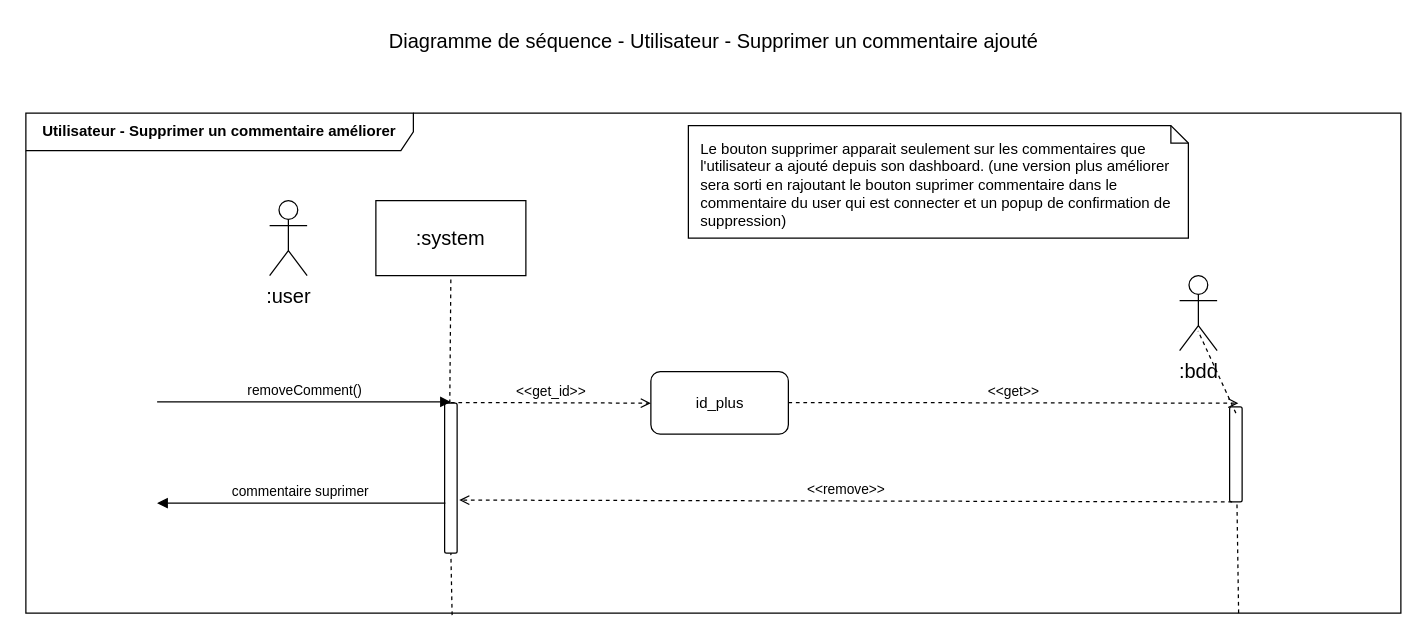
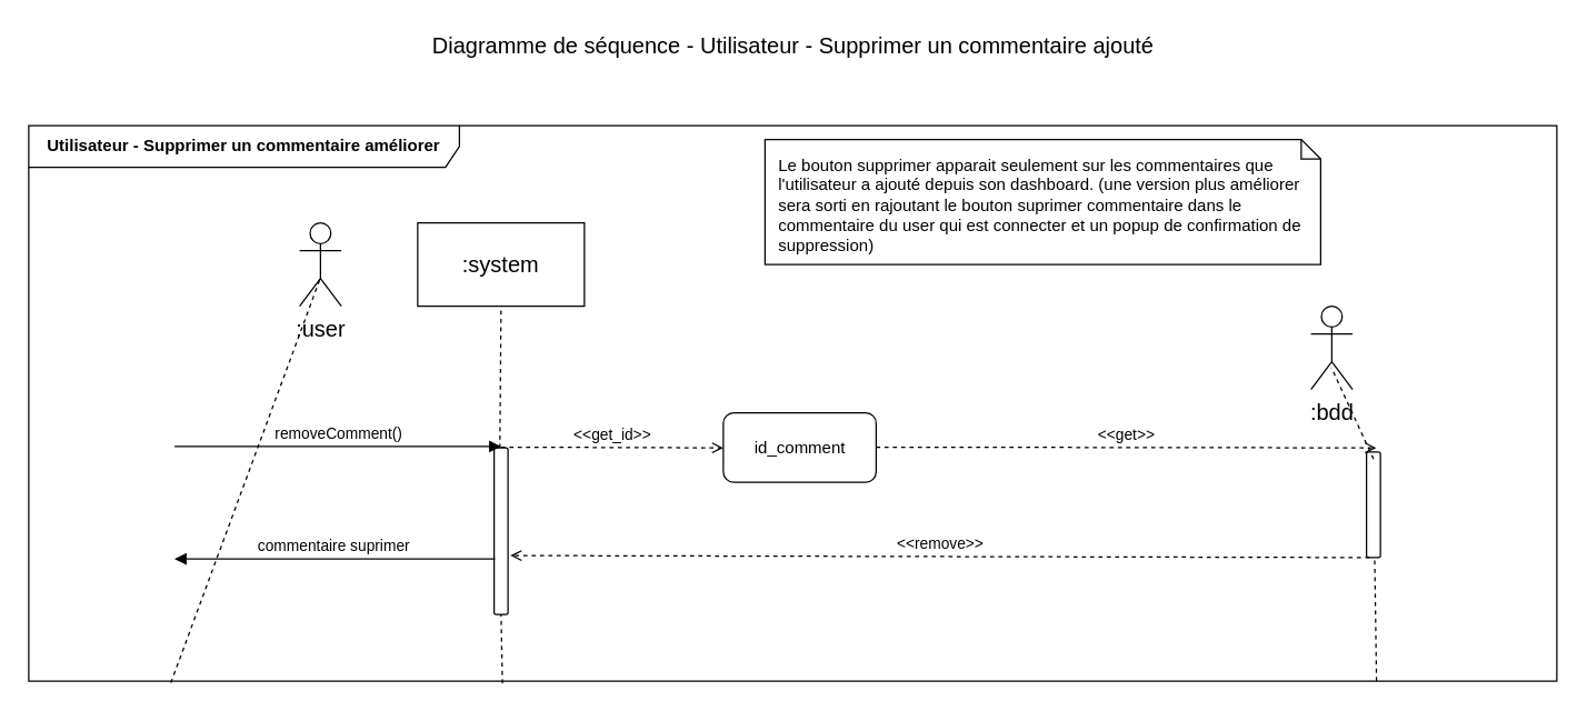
  <mxCell id="0" />
  <mxCell id="1" parent="0" />
  <mxCell id="2" value="Utilisateur - Supprimer un commentaire améliorer" style="shape=umlFrame;whiteSpace=wrap;html=1;width=310;height=30;fontStyle=1;labelBackgroundColor=#ffffff;labelBorderColor=none;gradientColor=none;swimlaneFillColor=none;shadow=0;strokeColor=#000000;" parent="1" vertex="1"><mxGeometry x="20" y="90" width="1100" height="400" as="geometry" /></mxCell>
  <mxCell id="3" value=":bdd" style="shape=umlActor;verticalLabelPosition=bottom;labelBackgroundColor=#ffffff;verticalAlign=top;html=1;shadow=0;strokeColor=#000000;gradientColor=none;fontSize=16;align=center;" parent="2" vertex="1"><mxGeometry x="923" y="130" width="30" height="60" as="geometry" /></mxCell>
  <mxCell id="4" value="Diagramme de séquence - Utilisateur - Supprimer un commentaire ajouté" style="text;html=1;resizable=0;points=[];autosize=1;align=center;verticalAlign=top;spacingTop=-4;fontSize=16;" parent="1" vertex="1"><mxGeometry x="305" y="20" width="530" height="20" as="geometry" /></mxCell>
  <mxCell id="5" value=":user" style="shape=umlActor;verticalLabelPosition=bottom;labelBackgroundColor=#ffffff;verticalAlign=top;html=1;shadow=0;strokeColor=#000000;gradientColor=none;fontSize=16;align=center;" parent="1" vertex="1"><mxGeometry x="215" y="160" width="30" height="60" as="geometry" /></mxCell>
  <mxCell id="6" value=":system" style="whiteSpace=wrap;html=1;shadow=0;labelBackgroundColor=#ffffff;strokeColor=#000000;gradientColor=none;fontSize=16;align=center;rounded=0;" parent="1" vertex="1"><mxGeometry x="300" y="160" width="120" height="60" as="geometry" /></mxCell>
+ <mxCell id="7" value="" style="endArrow=none;dashed=1;html=1;fontSize=16;entryX=0.482;entryY=0.683;entryDx=0;entryDy=0;entryPerimeter=0;exitX=0.093;exitY=1.003;exitDx=0;exitDy=0;exitPerimeter=0;" parent="1" source="2" target="5" edge="1"><mxGeometry width="50" height="50" relative="1" as="geometry"><mxPoint x="124" y="562" as="sourcePoint" /><mxPoint x="70" y="580" as="targetPoint" /></mxGeometry></mxCell>
  <mxCell id="8" value="" style="endArrow=none;dashed=1;html=1;fontSize=16;entryX=0.5;entryY=1;entryDx=0;entryDy=0;exitX=0.31;exitY=1;exitDx=0;exitDy=0;exitPerimeter=0;" parent="1" source="11" target="6" edge="1"><mxGeometry width="50" height="50" relative="1" as="geometry"><mxPoint x="131.2" y="612.88" as="sourcePoint" /><mxPoint x="360" y="261" as="targetPoint" /></mxGeometry></mxCell>
- <mxCell id="9" value="id_plus" style="html=1;gradientColor=none;rounded=1;" parent="1" vertex="1"><mxGeometry x="520" y="296.794" width="110" height="50" as="geometry" /></mxCell>
+ <mxCell id="9" value="id_comment" style="html=1;gradientColor=none;rounded=1;" parent="1" vertex="1"><mxGeometry x="520" y="296.794" width="110" height="50" as="geometry" /></mxCell>
  <mxCell id="10" value="&amp;lt;&amp;lt;get_id&amp;gt;&amp;gt;" style="html=1;verticalAlign=bottom;endArrow=open;fontSize=11;dashed=1;endFill=0;" parent="1" edge="1"><mxGeometry width="80" relative="1" as="geometry"><mxPoint x="360" y="321.5" as="sourcePoint" /><mxPoint x="520" y="322" as="targetPoint" /></mxGeometry></mxCell>
  <mxCell id="11" value="" style="html=1;points=[];perimeter=orthogonalPerimeter;rounded=1;gradientColor=none;" parent="1" vertex="1"><mxGeometry x="355" y="322" width="10" height="120" as="geometry" /></mxCell>
  <mxCell id="12" value="" style="endArrow=none;dashed=1;html=1;fontSize=16;entryX=0.5;entryY=1;entryDx=0;entryDy=0;exitX=0.31;exitY=1.004;exitDx=0;exitDy=0;exitPerimeter=0;" parent="1" source="2" target="11" edge="1"><mxGeometry width="50" height="50" relative="1" as="geometry"><mxPoint x="360" y="480" as="sourcePoint" /><mxPoint x="360" y="220" as="targetPoint" /></mxGeometry></mxCell>
  <mxCell id="13" value="removeComment()" style="html=1;verticalAlign=bottom;endArrow=block;fontSize=11;" parent="1" edge="1"><mxGeometry width="80" relative="1" as="geometry"><mxPoint x="125" y="321" as="sourcePoint" /><mxPoint x="360" y="321" as="targetPoint" /></mxGeometry></mxCell>
  <mxCell id="14" value="" style="endArrow=none;dashed=1;html=1;fontSize=16;entryX=0.556;entryY=0.739;entryDx=0;entryDy=0;entryPerimeter=0;exitX=0.882;exitY=1;exitDx=0;exitDy=0;exitPerimeter=0;" parent="1" source="2" target="15" edge="1"><mxGeometry width="50" height="50" relative="1" as="geometry"><mxPoint x="990.2" y="560" as="sourcePoint" /><mxPoint x="986.68" y="204.34" as="targetPoint" /></mxGeometry></mxCell>
  <mxCell id="15" value="" style="html=1;points=[];perimeter=orthogonalPerimeter;rounded=1;gradientColor=none;" parent="1" vertex="1"><mxGeometry x="983" y="325" width="10" height="76" as="geometry" /></mxCell>
  <mxCell id="16" value="&amp;lt;&amp;lt;get&amp;gt;&amp;gt;" style="html=1;verticalAlign=bottom;endArrow=open;fontSize=11;dashed=1;endFill=0;" parent="1" edge="1"><mxGeometry width="80" relative="1" as="geometry"><mxPoint x="630" y="321.5" as="sourcePoint" /><mxPoint x="990" y="322" as="targetPoint" /></mxGeometry></mxCell>
  <mxCell id="17" value="&amp;lt;&amp;lt;remove&amp;gt;&amp;gt;" style="html=1;verticalAlign=bottom;endArrow=open;fontSize=11;dashed=1;endFill=0;entryX=1.168;entryY=0.713;entryDx=0;entryDy=0;entryPerimeter=0;exitX=0.146;exitY=0.999;exitDx=0;exitDy=0;exitPerimeter=0;" parent="1" edge="1"><mxGeometry width="80" relative="1" as="geometry"><mxPoint x="985" y="401" as="sourcePoint" /><mxPoint x="366.68" y="399.56" as="targetPoint" /></mxGeometry></mxCell>
  <mxCell id="18" value="commentaire suprimer&amp;nbsp;" style="html=1;verticalAlign=bottom;endArrow=block;fontSize=11;exitX=0.057;exitY=0.667;exitDx=0;exitDy=0;exitPerimeter=0;" parent="1" source="11" edge="1"><mxGeometry width="80" relative="1" as="geometry"><mxPoint x="135" y="331" as="sourcePoint" /><mxPoint x="125" y="402" as="targetPoint" /></mxGeometry></mxCell>
  <mxCell id="19" value="" style="endArrow=none;dashed=1;html=1;fontSize=16;entryX=0.493;entryY=0.739;entryDx=0;entryDy=0;entryPerimeter=0;" parent="1" target="3" edge="1"><mxGeometry width="50" height="50" relative="1" as="geometry"><mxPoint x="988" y="330" as="sourcePoint" /><mxPoint x="370" y="230" as="targetPoint" /></mxGeometry></mxCell>
  <mxCell id="20" value="Le bouton supprimer apparait seulement sur les commentaires que l'utilisateur a ajouté depuis son dashboard. (une version plus améliorer sera sorti en rajoutant le bouton suprimer commentaire dans le commentaire du user qui est connecter et un popup de confirmation de suppression)" style="shape=note;whiteSpace=wrap;html=1;size=14;verticalAlign=top;align=left;spacingTop=5;rounded=1;gradientColor=none;spacingLeft=8;spacingRight=8;" parent="1" vertex="1"><mxGeometry x="550" y="100" width="400" height="90" as="geometry" /></mxCell>
